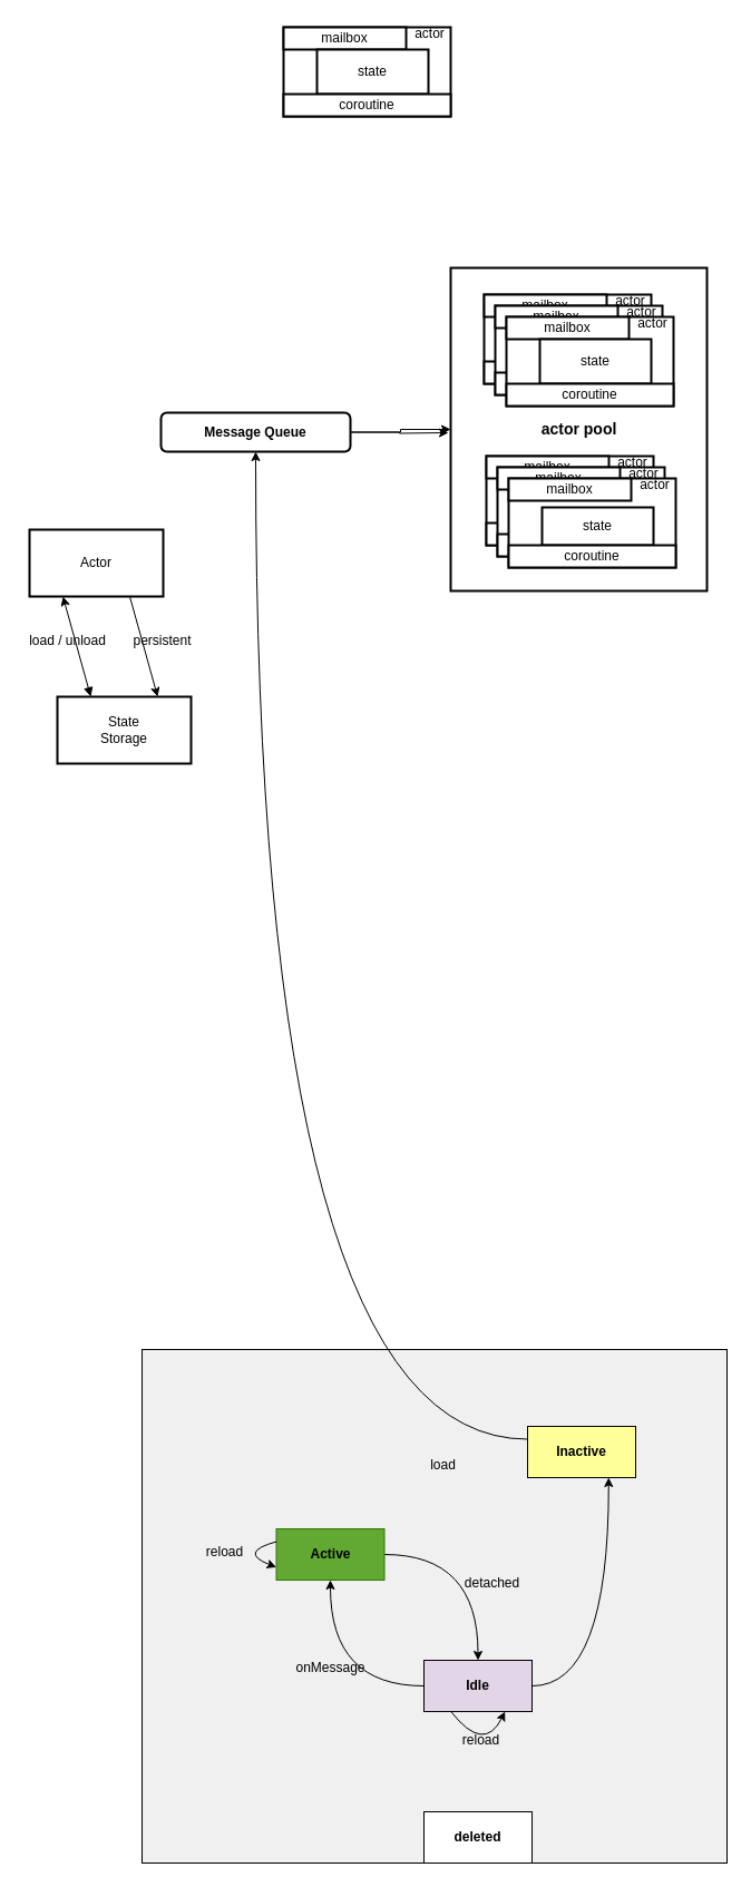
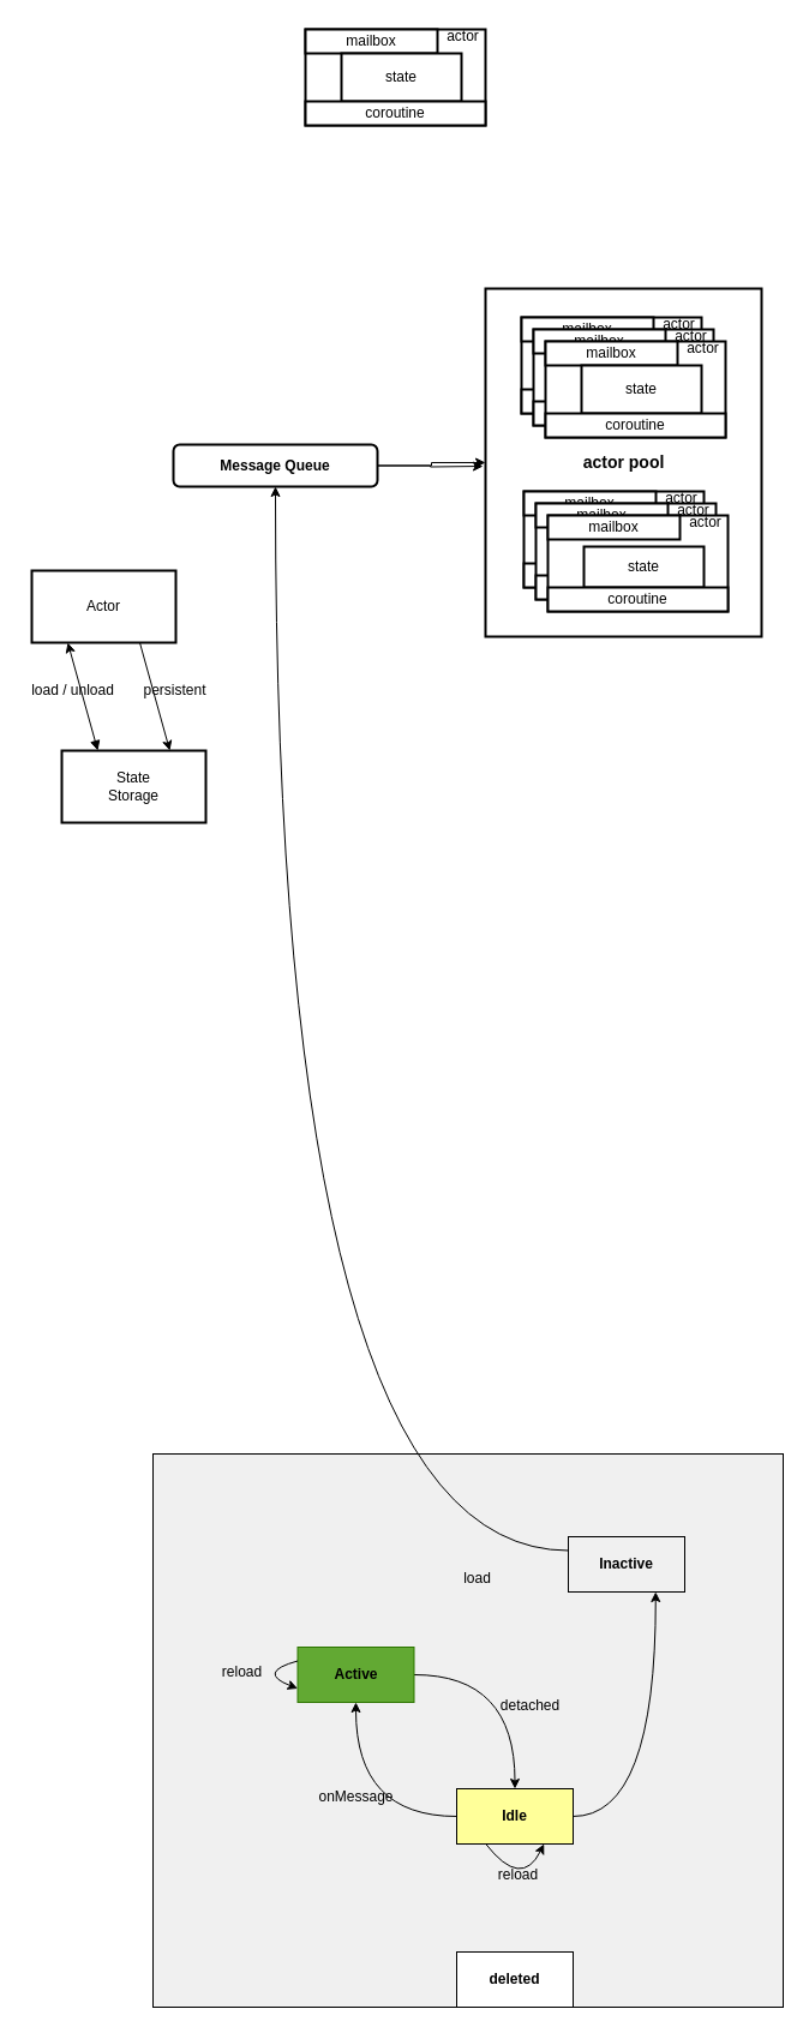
  <mxCell id="0" />
  <mxCell id="1" parent="0" />
  <mxCell id="2" value="" style="rounded=0;whiteSpace=wrap;html=1;fontColor=#F0F0F0;strokeColor=#000000;fillColor=#F0F0F0;" vertex="1" parent="1"><mxGeometry x="127" y="1211" width="525" height="461" as="geometry" /></mxCell>
  <mxCell id="3" value="" style="rounded=0;whiteSpace=wrap;html=1;glass=0;strokeColor=#000000;strokeWidth=2;fillColor=#FFFFFF;" parent="1" vertex="1"><mxGeometry x="404" y="240" width="230" height="290" as="geometry" /></mxCell>
  <mxCell id="4" value="" style="group" parent="1" vertex="1" connectable="0"><mxGeometry x="254" y="20" width="151" height="84" as="geometry" /></mxCell>
  <mxCell id="5" value="" style="rounded=0;whiteSpace=wrap;html=1;fillColor=#FFFFFF;strokeWidth=2;glass=0;strokeColor=#000000;" parent="4" vertex="1"><mxGeometry y="4" width="150" height="80" as="geometry" /></mxCell>
  <mxCell id="6" value="&lt;font color=&quot;#000000&quot;&gt;mailbox&lt;/font&gt;" style="rounded=0;whiteSpace=wrap;html=1;fillColor=#FFFFFF;strokeWidth=2;strokeColor=#000000;" parent="4" vertex="1"><mxGeometry y="4" width="110" height="20" as="geometry" /></mxCell>
  <mxCell id="7" value="&lt;font color=&quot;#000000&quot;&gt;state&lt;/font&gt;" style="rounded=0;whiteSpace=wrap;html=1;glass=0;strokeColor=#000000;strokeWidth=2;fillColor=#FFFFFF;" parent="4" vertex="1"><mxGeometry x="30" y="24" width="100" height="40" as="geometry" /></mxCell>
  <mxCell id="8" value="&lt;font color=&quot;#000000&quot;&gt;coroutine&lt;/font&gt;" style="rounded=0;whiteSpace=wrap;html=1;glass=0;strokeColor=#000000;strokeWidth=2;fillColor=#FFFFFF;" parent="4" vertex="1"><mxGeometry y="64" width="150" height="20" as="geometry" /></mxCell>
  <mxCell id="9" value="&lt;font color=&quot;#000000&quot;&gt;actor&lt;/font&gt;" style="text;html=1;align=center;verticalAlign=middle;resizable=0;points=[];autosize=1;strokeColor=none;" parent="4" vertex="1"><mxGeometry x="111" width="40" height="20" as="geometry" /></mxCell>
  <mxCell id="10" value="" style="group" parent="1" vertex="1" connectable="0"><mxGeometry x="434" y="260" width="151" height="84" as="geometry" /></mxCell>
  <mxCell id="11" value="" style="rounded=0;whiteSpace=wrap;html=1;fillColor=#FFFFFF;strokeWidth=2;glass=0;strokeColor=#000000;" parent="10" vertex="1"><mxGeometry y="4" width="150" height="80" as="geometry" /></mxCell>
  <mxCell id="12" value="&lt;font color=&quot;#000000&quot;&gt;mailbox&lt;/font&gt;" style="rounded=0;whiteSpace=wrap;html=1;fillColor=#FFFFFF;strokeWidth=2;strokeColor=#000000;" parent="10" vertex="1"><mxGeometry y="4" width="110" height="20" as="geometry" /></mxCell>
  <mxCell id="13" value="&lt;font color=&quot;#000000&quot;&gt;state&lt;/font&gt;" style="rounded=0;whiteSpace=wrap;html=1;glass=0;strokeColor=#000000;strokeWidth=2;fillColor=#FFFFFF;" parent="10" vertex="1"><mxGeometry x="30" y="24" width="100" height="40" as="geometry" /></mxCell>
  <mxCell id="14" value="&lt;font color=&quot;#000000&quot;&gt;coroutine&lt;/font&gt;" style="rounded=0;whiteSpace=wrap;html=1;glass=0;strokeColor=#000000;strokeWidth=2;fillColor=#FFFFFF;" parent="10" vertex="1"><mxGeometry y="64" width="150" height="20" as="geometry" /></mxCell>
  <mxCell id="15" value="&lt;font color=&quot;#000000&quot;&gt;actor&lt;/font&gt;" style="text;html=1;align=center;verticalAlign=middle;resizable=0;points=[];autosize=1;strokeColor=none;" parent="10" vertex="1"><mxGeometry x="111" width="40" height="20" as="geometry" /></mxCell>
  <mxCell id="16" value="" style="group" parent="1" vertex="1" connectable="0"><mxGeometry x="444" y="270" width="151" height="84" as="geometry" /></mxCell>
  <mxCell id="17" value="" style="rounded=0;whiteSpace=wrap;html=1;fillColor=#FFFFFF;strokeWidth=2;glass=0;strokeColor=#000000;" parent="16" vertex="1"><mxGeometry y="4" width="150" height="80" as="geometry" /></mxCell>
  <mxCell id="18" value="&lt;font color=&quot;#000000&quot;&gt;mailbox&lt;/font&gt;" style="rounded=0;whiteSpace=wrap;html=1;fillColor=#FFFFFF;strokeWidth=2;strokeColor=#000000;" parent="16" vertex="1"><mxGeometry y="4" width="110" height="20" as="geometry" /></mxCell>
  <mxCell id="19" value="&lt;font color=&quot;#000000&quot;&gt;state&lt;/font&gt;" style="rounded=0;whiteSpace=wrap;html=1;glass=0;strokeColor=#000000;strokeWidth=2;fillColor=#FFFFFF;" parent="16" vertex="1"><mxGeometry x="30" y="24" width="100" height="40" as="geometry" /></mxCell>
  <mxCell id="20" value="&lt;font color=&quot;#000000&quot;&gt;coroutine&lt;/font&gt;" style="rounded=0;whiteSpace=wrap;html=1;glass=0;strokeColor=#000000;strokeWidth=2;fillColor=#FFFFFF;" parent="16" vertex="1"><mxGeometry y="64" width="150" height="20" as="geometry" /></mxCell>
  <mxCell id="21" value="&lt;font color=&quot;#000000&quot;&gt;actor&lt;/font&gt;" style="text;html=1;align=center;verticalAlign=middle;resizable=0;points=[];autosize=1;strokeColor=none;" parent="16" vertex="1"><mxGeometry x="111" width="40" height="20" as="geometry" /></mxCell>
  <mxCell id="22" value="" style="group" parent="1" vertex="1" connectable="0"><mxGeometry x="454" y="280" width="151" height="84" as="geometry" /></mxCell>
  <mxCell id="23" value="" style="rounded=0;whiteSpace=wrap;html=1;fillColor=#FFFFFF;strokeWidth=2;glass=0;strokeColor=#000000;" parent="22" vertex="1"><mxGeometry y="4" width="150" height="80" as="geometry" /></mxCell>
  <mxCell id="24" value="&lt;font color=&quot;#000000&quot;&gt;mailbox&lt;/font&gt;" style="rounded=0;whiteSpace=wrap;html=1;fillColor=#FFFFFF;strokeWidth=2;strokeColor=#000000;" parent="22" vertex="1"><mxGeometry y="4" width="110" height="20" as="geometry" /></mxCell>
  <mxCell id="25" value="&lt;font color=&quot;#000000&quot;&gt;state&lt;/font&gt;" style="rounded=0;whiteSpace=wrap;html=1;glass=0;strokeColor=#000000;strokeWidth=2;fillColor=#FFFFFF;" parent="22" vertex="1"><mxGeometry x="30" y="24" width="100" height="40" as="geometry" /></mxCell>
  <mxCell id="26" value="&lt;font color=&quot;#000000&quot;&gt;coroutine&lt;/font&gt;" style="rounded=0;whiteSpace=wrap;html=1;glass=0;strokeColor=#000000;strokeWidth=2;fillColor=#FFFFFF;" parent="22" vertex="1"><mxGeometry y="64" width="150" height="20" as="geometry" /></mxCell>
  <mxCell id="27" value="&lt;font color=&quot;#000000&quot;&gt;actor&lt;/font&gt;" style="text;html=1;align=center;verticalAlign=middle;resizable=0;points=[];autosize=1;strokeColor=none;" parent="22" vertex="1"><mxGeometry x="111" width="40" height="20" as="geometry" /></mxCell>
  <mxCell id="28" value="" style="group" parent="1" vertex="1" connectable="0"><mxGeometry x="436" y="405" width="151" height="84" as="geometry" /></mxCell>
  <mxCell id="29" value="" style="rounded=0;whiteSpace=wrap;html=1;fillColor=#FFFFFF;strokeWidth=2;glass=0;strokeColor=#000000;" parent="28" vertex="1"><mxGeometry y="4" width="150" height="80" as="geometry" /></mxCell>
  <mxCell id="30" value="&lt;font color=&quot;#000000&quot;&gt;mailbox&lt;/font&gt;" style="rounded=0;whiteSpace=wrap;html=1;fillColor=#FFFFFF;strokeWidth=2;strokeColor=#000000;" parent="28" vertex="1"><mxGeometry y="4" width="110" height="20" as="geometry" /></mxCell>
  <mxCell id="31" value="&lt;font color=&quot;#000000&quot;&gt;state&lt;/font&gt;" style="rounded=0;whiteSpace=wrap;html=1;glass=0;strokeColor=#000000;strokeWidth=2;fillColor=#FFFFFF;" parent="28" vertex="1"><mxGeometry x="30" y="24" width="100" height="40" as="geometry" /></mxCell>
  <mxCell id="32" value="&lt;font color=&quot;#000000&quot;&gt;coroutine&lt;/font&gt;" style="rounded=0;whiteSpace=wrap;html=1;glass=0;strokeColor=#000000;strokeWidth=2;fillColor=#FFFFFF;" parent="28" vertex="1"><mxGeometry y="64" width="150" height="20" as="geometry" /></mxCell>
  <mxCell id="33" value="&lt;font color=&quot;#000000&quot;&gt;actor&lt;/font&gt;" style="text;html=1;align=center;verticalAlign=middle;resizable=0;points=[];autosize=1;strokeColor=none;" parent="28" vertex="1"><mxGeometry x="111" width="40" height="20" as="geometry" /></mxCell>
  <mxCell id="34" value="" style="group" parent="1" vertex="1" connectable="0"><mxGeometry x="446" y="415" width="151" height="84" as="geometry" /></mxCell>
  <mxCell id="35" value="" style="rounded=0;whiteSpace=wrap;html=1;fillColor=#FFFFFF;strokeWidth=2;glass=0;strokeColor=#000000;" parent="34" vertex="1"><mxGeometry y="4" width="150" height="80" as="geometry" /></mxCell>
  <mxCell id="36" value="&lt;font color=&quot;#000000&quot;&gt;mailbox&lt;/font&gt;" style="rounded=0;whiteSpace=wrap;html=1;fillColor=#FFFFFF;strokeWidth=2;strokeColor=#000000;" parent="34" vertex="1"><mxGeometry y="4" width="110" height="20" as="geometry" /></mxCell>
  <mxCell id="37" value="&lt;font color=&quot;#000000&quot;&gt;state&lt;/font&gt;" style="rounded=0;whiteSpace=wrap;html=1;glass=0;strokeColor=#000000;strokeWidth=2;fillColor=#FFFFFF;" parent="34" vertex="1"><mxGeometry x="30" y="24" width="100" height="40" as="geometry" /></mxCell>
  <mxCell id="38" value="&lt;font color=&quot;#000000&quot;&gt;coroutine&lt;/font&gt;" style="rounded=0;whiteSpace=wrap;html=1;glass=0;strokeColor=#000000;strokeWidth=2;fillColor=#FFFFFF;" parent="34" vertex="1"><mxGeometry y="64" width="150" height="20" as="geometry" /></mxCell>
  <mxCell id="39" value="&lt;font color=&quot;#000000&quot;&gt;actor&lt;/font&gt;" style="text;html=1;align=center;verticalAlign=middle;resizable=0;points=[];autosize=1;strokeColor=none;" parent="34" vertex="1"><mxGeometry x="111" width="40" height="20" as="geometry" /></mxCell>
  <mxCell id="40" value="" style="group" parent="1" vertex="1" connectable="0"><mxGeometry x="456" y="425" width="151" height="84" as="geometry" /></mxCell>
  <mxCell id="41" value="" style="rounded=0;whiteSpace=wrap;html=1;fillColor=#FFFFFF;strokeWidth=2;glass=0;strokeColor=#000000;" parent="40" vertex="1"><mxGeometry y="4" width="150" height="80" as="geometry" /></mxCell>
  <mxCell id="42" value="&lt;font color=&quot;#000000&quot;&gt;mailbox&lt;/font&gt;" style="rounded=0;whiteSpace=wrap;html=1;fillColor=#FFFFFF;strokeWidth=2;strokeColor=#000000;" parent="40" vertex="1"><mxGeometry y="4" width="110" height="20" as="geometry" /></mxCell>
  <mxCell id="43" value="&lt;font color=&quot;#000000&quot;&gt;state&lt;/font&gt;" style="rounded=0;whiteSpace=wrap;html=1;glass=0;strokeColor=#000000;strokeWidth=2;fillColor=#FFFFFF;" parent="40" vertex="1"><mxGeometry x="30" y="30" width="100" height="34" as="geometry" /></mxCell>
  <mxCell id="44" value="&lt;font color=&quot;#000000&quot;&gt;coroutine&lt;/font&gt;" style="rounded=0;whiteSpace=wrap;html=1;glass=0;strokeColor=#000000;strokeWidth=2;fillColor=#FFFFFF;" parent="40" vertex="1"><mxGeometry y="64" width="150" height="20" as="geometry" /></mxCell>
  <mxCell id="45" value="&lt;font color=&quot;#000000&quot;&gt;actor&lt;/font&gt;" style="text;html=1;align=center;verticalAlign=middle;resizable=0;points=[];autosize=1;strokeColor=none;" parent="40" vertex="1"><mxGeometry x="111" width="40" height="20" as="geometry" /></mxCell>
  <mxCell id="46" value="&lt;font color=&quot;#000000&quot; style=&quot;font-size: 14px&quot;&gt;&lt;b&gt;actor pool&lt;/b&gt;&lt;/font&gt;" style="text;html=1;align=center;verticalAlign=middle;resizable=0;points=[];autosize=1;strokeColor=none;" parent="1" vertex="1"><mxGeometry x="479" y="375" width="80" height="20" as="geometry" /></mxCell>
  <mxCell id="47" value="" style="edgeStyle=orthogonalEdgeStyle;rounded=0;orthogonalLoop=1;jettySize=auto;html=1;" parent="1" source="49" target="3" edge="1"><mxGeometry relative="1" as="geometry" /></mxCell>
  <mxCell id="48" style="edgeStyle=orthogonalEdgeStyle;rounded=0;orthogonalLoop=1;jettySize=auto;html=1;exitX=1;exitY=0.5;exitDx=0;exitDy=0;strokeColor=#000000;" parent="1" source="49" edge="1"><mxGeometry relative="1" as="geometry"><mxPoint x="402" y="388" as="targetPoint" /></mxGeometry></mxCell>
  <mxCell id="49" value="&lt;font color=&quot;#000000&quot;&gt;&lt;b&gt;Message Queue&lt;/b&gt;&lt;/font&gt;" style="rounded=1;whiteSpace=wrap;html=1;glass=0;strokeColor=#000000;strokeWidth=2;fillColor=#FFFFFF;" parent="1" vertex="1"><mxGeometry x="144" y="370" width="170" height="35" as="geometry" /></mxCell>
  <mxCell id="50" style="edgeStyle=none;html=1;exitX=0.75;exitY=1;exitDx=0;exitDy=0;entryX=0.75;entryY=0;entryDx=0;entryDy=0;fontColor=#000000;strokeColor=#000000;" parent="1" source="51" target="53" edge="1"><mxGeometry relative="1" as="geometry" /></mxCell>
  <mxCell id="51" value="&lt;font color=&quot;#000000&quot;&gt;Actor&lt;/font&gt;" style="rounded=0;whiteSpace=wrap;html=1;fillColor=#FFFFFF;strokeColor=#000000;strokeWidth=2;" parent="1" vertex="1"><mxGeometry x="26" y="475" width="120" height="60" as="geometry" /></mxCell>
  <mxCell id="52" style="edgeStyle=none;html=1;exitX=0.25;exitY=0;exitDx=0;exitDy=0;entryX=0.25;entryY=1;entryDx=0;entryDy=0;fontColor=#000000;strokeColor=#000000;startArrow=block;startFill=1;" parent="1" source="53" target="51" edge="1"><mxGeometry relative="1" as="geometry" /></mxCell>
  <mxCell id="53" value="&lt;font color=&quot;#000000&quot;&gt;State&lt;br&gt;Storage&lt;/font&gt;" style="rounded=0;whiteSpace=wrap;html=1;fillColor=#FFFFFF;strokeColor=#000000;strokeWidth=2;" parent="1" vertex="1"><mxGeometry x="51" y="625" width="120" height="60" as="geometry" /></mxCell>
  <mxCell id="54" value="load / unload" style="text;html=1;align=center;verticalAlign=middle;resizable=0;points=[];autosize=1;strokeColor=none;fillColor=none;fontColor=#000000;" parent="1" vertex="1"><mxGeometry x="20" y="566" width="79" height="18" as="geometry" /></mxCell>
  <mxCell id="55" value="persistent" style="text;html=1;align=center;verticalAlign=middle;resizable=0;points=[];autosize=1;strokeColor=none;fillColor=none;fontColor=#000000;" parent="1" vertex="1"><mxGeometry x="110" y="565" width="70" height="20" as="geometry" /></mxCell>
  <mxCell id="56" style="edgeStyle=orthogonalEdgeStyle;curved=1;html=1;exitX=1;exitY=0.5;exitDx=0;exitDy=0;entryX=0.5;entryY=0;entryDx=0;entryDy=0;fontColor=#000000;strokeColor=#000000;" edge="1" parent="1" source="57" target="60"><mxGeometry relative="1" as="geometry" /></mxCell>
  <mxCell id="57" value="&lt;b&gt;&lt;font color=&quot;#000000&quot;&gt;Active&lt;/font&gt;&lt;/b&gt;" style="rounded=0;whiteSpace=wrap;html=1;fillColor=#62A933;strokeColor=#2D7600;fontColor=#ffffff;" vertex="1" parent="1"><mxGeometry x="247.5" y="1372" width="97" height="46" as="geometry" /></mxCell>
  <mxCell id="58" style="edgeStyle=orthogonalEdgeStyle;curved=1;html=1;exitX=1;exitY=0.5;exitDx=0;exitDy=0;entryX=0.75;entryY=1;entryDx=0;entryDy=0;fontColor=#000000;strokeColor=#000000;" edge="1" parent="1" source="60" target="62"><mxGeometry relative="1" as="geometry" /></mxCell>
  <mxCell id="59" style="edgeStyle=orthogonalEdgeStyle;curved=1;html=1;exitX=0;exitY=0.5;exitDx=0;exitDy=0;entryX=0.5;entryY=1;entryDx=0;entryDy=0;fontColor=#000000;strokeColor=#000000;" edge="1" parent="1" source="60" target="57"><mxGeometry relative="1" as="geometry" /></mxCell>
- <mxCell id="60" value="&lt;b&gt;&lt;font color=&quot;#000000&quot;&gt;Idle&lt;/font&gt;&lt;/b&gt;" style="rounded=0;whiteSpace=wrap;html=1;fillColor=#e1d5e7;strokeColor=#000000;" vertex="1" parent="1"><mxGeometry x="380" y="1490" width="97" height="46" as="geometry" /></mxCell>
+ <mxCell id="60" value="&lt;b&gt;&lt;font color=&quot;#000000&quot;&gt;Idle&lt;/font&gt;&lt;/b&gt;" style="rounded=0;whiteSpace=wrap;html=1;fillColor=#FFFF99;strokeColor=#000000;" vertex="1" parent="1"><mxGeometry x="380" y="1490" width="97" height="46" as="geometry" /></mxCell>
  <mxCell id="61" style="edgeStyle=orthogonalEdgeStyle;curved=1;html=1;exitX=0;exitY=0.25;exitDx=0;exitDy=0;fontColor=#F0F0F0;strokeColor=#000000;" edge="1" parent="1" source="62" target="49"><mxGeometry relative="1" as="geometry" /></mxCell>
- <mxCell id="62" value="&lt;b&gt;&lt;font color=&quot;#000000&quot;&gt;Inactive&lt;/font&gt;&lt;/b&gt;" style="rounded=0;whiteSpace=wrap;html=1;strokeColor=#000000;fillColor=#ffff99;" vertex="1" parent="1"><mxGeometry x="473" y="1280" width="97" height="46" as="geometry" /></mxCell>
+ <mxCell id="62" value="&lt;b&gt;&lt;font color=&quot;#000000&quot;&gt;Inactive&lt;/font&gt;&lt;/b&gt;" style="rounded=0;whiteSpace=wrap;html=1;strokeColor=#000000;fillColor=#F0F0F0;" vertex="1" parent="1"><mxGeometry x="473" y="1280" width="97" height="46" as="geometry" /></mxCell>
  <mxCell id="63" value="detached" style="text;html=1;align=center;verticalAlign=middle;resizable=0;points=[];autosize=1;strokeColor=none;fillColor=none;fontColor=#000000;" vertex="1" parent="1"><mxGeometry x="411" y="1412" width="59" height="18" as="geometry" /></mxCell>
  <mxCell id="64" value="onMessage" style="text;html=1;align=center;verticalAlign=middle;resizable=0;points=[];autosize=1;strokeColor=none;fillColor=none;fontColor=#000000;" vertex="1" parent="1"><mxGeometry x="260" y="1488" width="72" height="18" as="geometry" /></mxCell>
  <mxCell id="65" value="&lt;font color=&quot;#000000&quot;&gt;load&lt;/font&gt;" style="text;html=1;align=center;verticalAlign=middle;resizable=0;points=[];autosize=1;strokeColor=none;fillColor=none;fontColor=#F0F0F0;" vertex="1" parent="1"><mxGeometry x="380" y="1306" width="33" height="18" as="geometry" /></mxCell>
  <mxCell id="66" style="edgeStyle=orthogonalEdgeStyle;curved=1;html=1;exitX=0.25;exitY=1;exitDx=0;exitDy=0;entryX=0.75;entryY=1;entryDx=0;entryDy=0;fontColor=#000000;strokeColor=#000000;" edge="1" parent="1" source="60" target="60"><mxGeometry relative="1" as="geometry"><Array as="points"><mxPoint x="434" y="1574" /></Array></mxGeometry></mxCell>
  <mxCell id="67" value="reload" style="text;html=1;align=center;verticalAlign=middle;resizable=0;points=[];autosize=1;strokeColor=none;fillColor=none;fontColor=#000000;" vertex="1" parent="1"><mxGeometry x="409" y="1553" width="43" height="18" as="geometry" /></mxCell>
  <mxCell id="68" style="edgeStyle=orthogonalEdgeStyle;curved=1;html=1;exitX=0;exitY=0.25;exitDx=0;exitDy=0;entryX=0;entryY=0.75;entryDx=0;entryDy=0;fontColor=#000000;strokeColor=#000000;" edge="1" parent="1" source="57" target="57"><mxGeometry relative="1" as="geometry"><Array as="points"><mxPoint x="213" y="1393" /></Array></mxGeometry></mxCell>
  <mxCell id="69" value="reload" style="text;html=1;align=center;verticalAlign=middle;resizable=0;points=[];autosize=1;strokeColor=none;fillColor=none;fontColor=#000000;" vertex="1" parent="1"><mxGeometry x="179" y="1384" width="43" height="18" as="geometry" /></mxCell>
  <mxCell id="70" value="&lt;b&gt;deleted&lt;/b&gt;" style="rounded=0;whiteSpace=wrap;html=1;" vertex="1" parent="1"><mxGeometry x="380" y="1626" width="97" height="46" as="geometry" /></mxCell>
